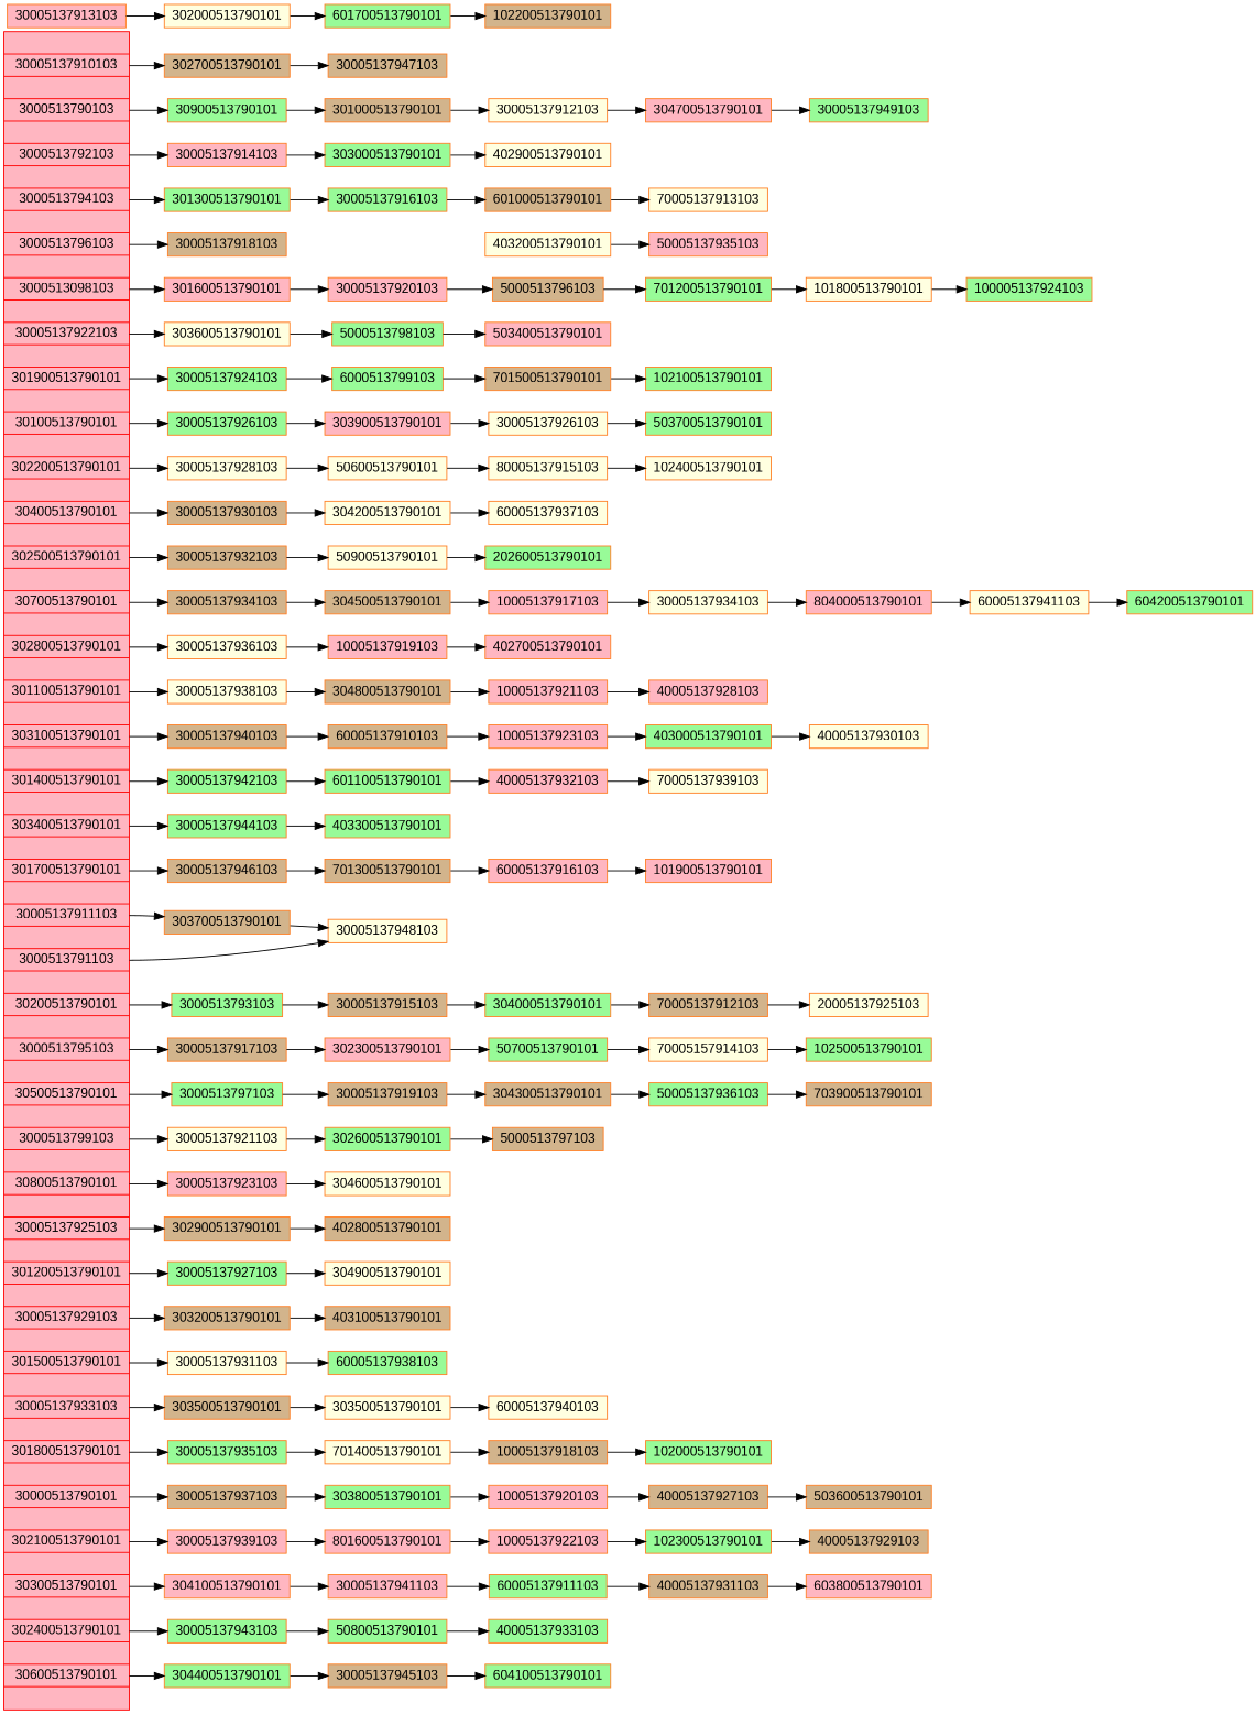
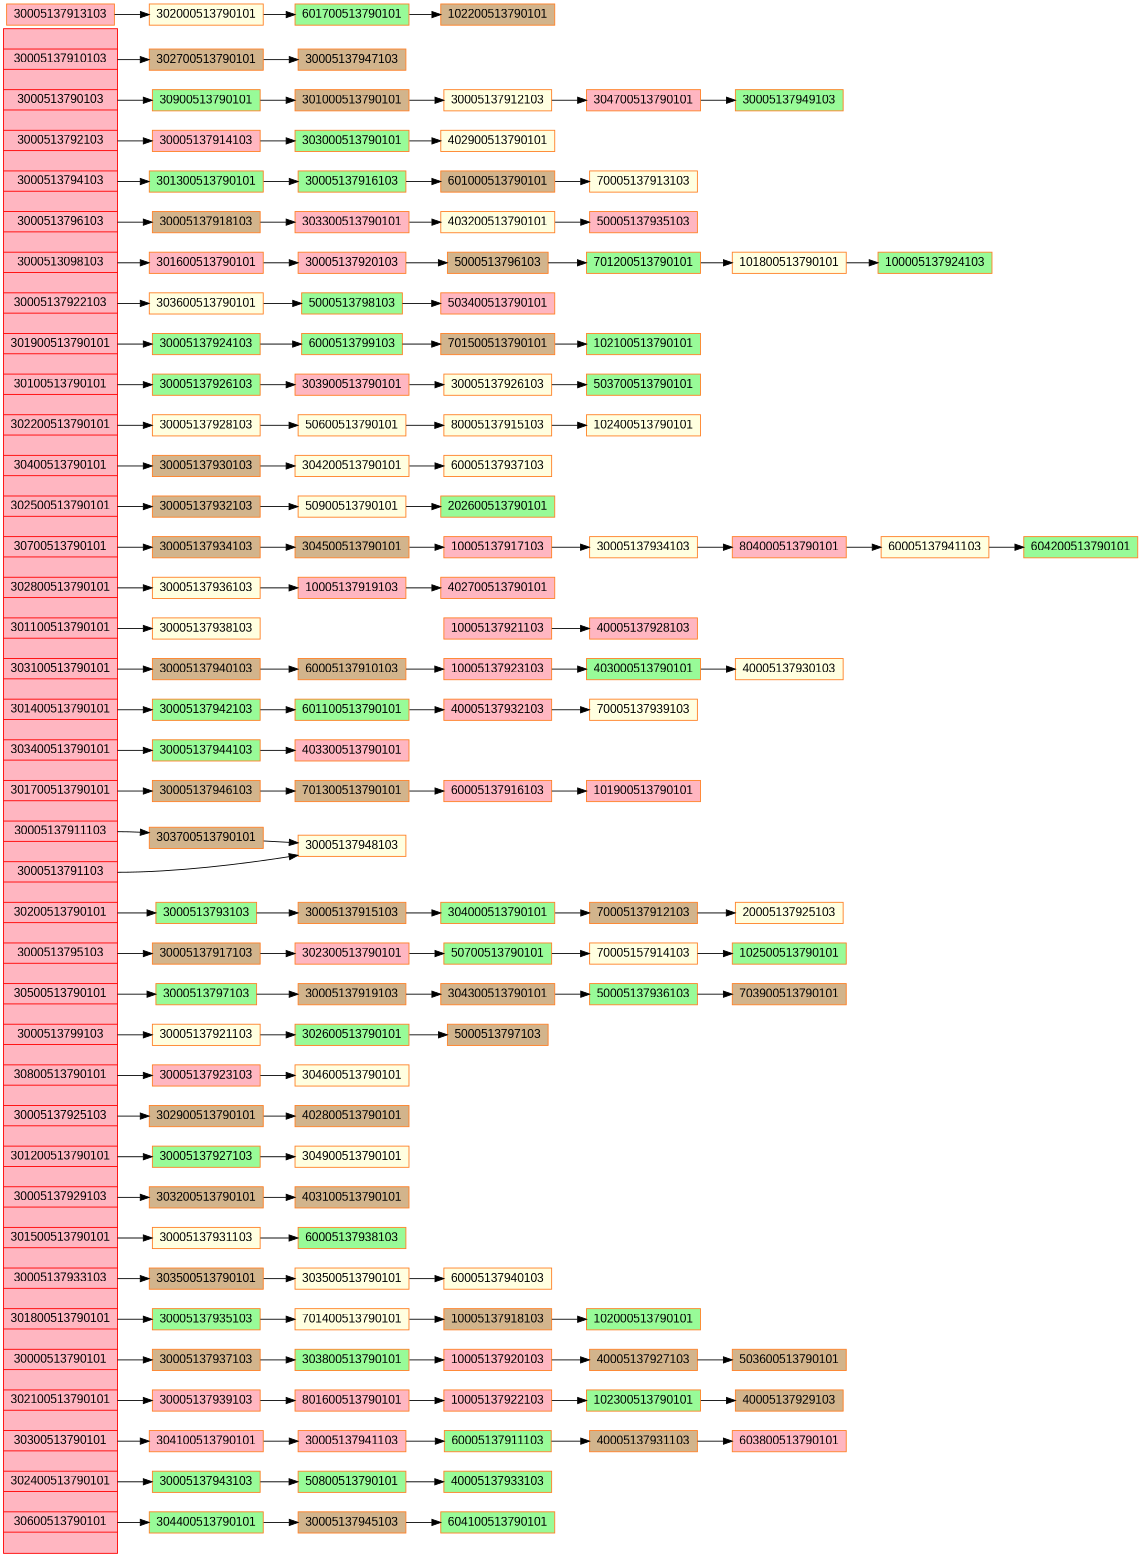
  digraph {
    fontname="Liberation Sans"
    nodesep=.05
    rankdir=LR
    node [color=chocolate1 fillcolor=palegreen fontname="Liberation Sans" shape=record style=filled]
    edge [fontname="Liberation Sans"]
    n1 [color=red fillcolor=lightpink height=1.5 label="<f0> |<f1>30005137910103 |<f2> |<f3>3000513790103 |<f4> |<f5>3000513792103 |<f6> |<f7>3000513794103 |<f8> |<f9>3000513796103 |<f10> |<f11>3000513098103 |<f12> |<f13>30005137922103 |<f14> |<f15>301900513790101 |<f16> |<f17>30100513790101 |<f18> |<f19>302200513790101 |<f20> |<f21>30400513790101 |<f22> |<f23>302500513790101 |<f24> |<f25>30700513790101 |<f26> |<f27>302800513790101 |<f28> |<f29>301100513790101 |<f30> |<f31>303100513790101 |<f32> |<f33>301400513790101 |<f34> |<f35>303400513790101 |<f36> |<f37>301700513790101 |<f38> |<f39>30005137911103 |<f40> |<f41>3000513791103 |<f42> |<f43>30200513790101 |<f44> |<f45>3000513795103 |<f46> |<f47>30500513790101 |<f48> |<f49>3000513799103 |<f50> |<f51>30800513790101 |<f52> |<f53>30005137925103 |<f54> |<f55>301200513790101 |<f56> |<f57>30005137929103 |<f58> |<f59>301500513790101 |<f60> |<f61>30005137933103 |<f62> |<f63>301800513790101 |<f64> |<f65>30000513790101 |<f66> |<f67>302100513790101 |<f68> |<f69>30300513790101 |<f70> |<f71>302400513790101 |<f72> |<f73>30600513790101 | "]
    n2 [fillcolor=tan height=.05 label=302700513790101 width=1.5]
    n3 [height=.05 label=30900513790101 width=1.5]
    n4 [fillcolor=lightpink height=.05 label=30005137914103 width=1.5]
    n5 [height=.05 label=301300513790101 width=1.5]
    n6 [fillcolor=tan height=.05 label=30005137918103 width=1.5]
    n7 [fillcolor=lightpink height=.05 label=301600513790101 width=1.5]
    n8 [fillcolor=lightyellow height=.05 label=303600513790101 width=1.5]
    n9 [height=.05 label=30005137924103 width=1.5]
    n10 [height=.05 label=30005137926103 width=1.5]
    n11 [fillcolor=lightyellow height=.05 label=30005137928103 width=1.5]
    n12 [fillcolor=tan height=.05 label=30005137930103 width=1.5]
    n13 [fillcolor=tan height=.05 label=30005137932103 width=1.5]
    n14 [fillcolor=tan height=.05 label=30005137934103 width=1.5]
    n15 [fillcolor=lightyellow height=.05 label=30005137936103 width=1.5]
    n16 [fillcolor=lightyellow height=.05 label=30005137938103 width=1.5]
    n17 [fillcolor=tan height=.05 label=30005137940103 width=1.5]
    n18 [height=.05 label=30005137942103 width=1.5]
    n19 [height=.05 label=30005137944103 width=1.5]
    n20 [fillcolor=tan height=.05 label=30005137946103 width=1.5]
    n21 [fillcolor=tan height=.05 label=303700513790101 width=1.5]
    n22 [height=.05 label=3000513793103 width=1.5]
    n23 [fillcolor=tan height=.05 label=30005137917103 width=1.5]
    n24 [height=.05 label=3000513797103 width=1.5]
    n25 [fillcolor=lightyellow height=.05 label=30005137921103 width=1.5]
    n26 [fillcolor=lightpink height=.05 label=30005137923103 width=1.5]
    n27 [fillcolor=tan height=.05 label=302900513790101 width=1.5]
    n28 [height=.05 label=30005137927103 width=1.5]
    n29 [fillcolor=tan height=.05 label=303200513790101 width=1.5]
    n30 [fillcolor=lightyellow height=.05 label=30005137931103 width=1.5]
    n31 [fillcolor=tan height=.05 label=303500513790101 width=1.5]
    n32 [height=.05 label=30005137935103 width=1.5]
    n33 [fillcolor=tan height=.05 label=30005137937103 width=1.5]
    n34 [fillcolor=lightpink height=.05 label=30005137939103 width=1.5]
    n35 [fillcolor=lightpink height=.05 label=304100513790101 width=1.5]
    n36 [height=.05 label=30005137943103 width=1.5]
    n37 [height=.05 label=304400513790101 width=1.5]
    n38 [fillcolor=lightyellow height=.05 label=30005137948103 width=1.5]
    n39 [fillcolor=tan height=.05 label=30005137947103 width=1.5]
    n40 [fillcolor=tan height=.05 label=301000513790101 width=1.5]
    n41 [height=.05 label=303000513790101 width=1.5]
    n42 [height=.05 label=30005137916103 width=1.5]
+   n43 [fillcolor=lightpink height=.05 label=303300513790101 width=1.5]
    n44 [fillcolor=lightpink height=.05 label=30005137920103 width=1.5]
    n45 [height=.05 label=5000513798103 width=1.5]
    n46 [height=.05 label=6000513799103 width=1.5]
    n47 [fillcolor=lightpink height=.05 label=303900513790101 width=1.5]
    n48 [fillcolor=lightyellow height=.05 label=50600513790101 width=1.5]
    n49 [fillcolor=lightyellow height=.05 label=304200513790101 width=1.5]
    n50 [fillcolor=lightyellow height=.05 label=50900513790101 width=1.5]
    n51 [fillcolor=tan height=.05 label=304500513790101 width=1.5]
    n52 [fillcolor=lightpink height=.05 label=10005137919103 width=1.5]
-   n53 [fillcolor=tan height=.05 label=304800513790101 width=1.5]
    n54 [fillcolor=tan height=.05 label=60005137910103 width=1.5]
    n55 [height=.05 label=601100513790101 width=1.5]
-   n56 [height=.05 label=403300513790101 width=1.5]
+   n56 [fillcolor=lightpink height=.05 label=403300513790101 width=1.5]
    n57 [fillcolor=tan height=.05 label=701300513790101 width=1.5]
    n58 [fillcolor=lightpink height=.05 label=30005137913103 width=1.5]
    n59 [fillcolor=lightyellow height=.05 label=302000513790101 width=1.5]
    n60 [fillcolor=tan height=.05 label=30005137915103 width=1.5]
    n61 [fillcolor=lightpink height=.05 label=302300513790101 width=1.5]
    n62 [fillcolor=tan height=.05 label=30005137919103 width=1.5]
    n63 [height=.05 label=302600513790101 width=1.5]
    n64 [fillcolor=lightyellow height=.05 label=304600513790101 width=1.5]
    n65 [fillcolor=tan height=.05 label=402800513790101 width=1.5]
    n66 [fillcolor=lightyellow height=.05 label=304900513790101 width=1.5]
    n67 [fillcolor=tan height=.05 label=403100513790101 width=1.5]
    n68 [height=.05 label=60005137938103 width=1.5]
    n69 [fillcolor=lightyellow height=.05 label=303500513790101 width=1.5]
    n70 [fillcolor=lightyellow height=.05 label=701400513790101 width=1.5]
    n71 [height=.05 label=303800513790101 width=1.5]
    n72 [fillcolor=lightpink height=.05 label=801600513790101 width=1.5]
    n73 [fillcolor=lightpink height=.05 label=30005137941103 width=1.5]
    n74 [height=.05 label=50800513790101 width=1.5]
    n75 [fillcolor=tan height=.05 label=30005137945103 width=1.5]
    n76 [fillcolor=lightyellow height=.05 label=30005137912103 width=1.5]
    n77 [fillcolor=lightpink height=.05 label=304700513790101 width=1.5]
    n78 [height=.05 label=30005137949103 width=1.5]
    n79 [fillcolor=lightyellow height=.05 label=402900513790101 width=1.5]
    n80 [fillcolor=tan height=.05 label=601000513790101 width=1.5]
    n81 [fillcolor=lightyellow height=.05 label=70005137913103 width=1.5]
    n82 [fillcolor=lightyellow height=.05 label=403200513790101 width=1.5]
    n83 [fillcolor=lightpink height=.05 label=50005137935103 width=1.5]
    n84 [fillcolor=tan height=.05 label=5000513796103 width=1.5]
    n85 [height=.05 label=701200513790101 width=1.5]
    n86 [fillcolor=lightyellow height=.05 label=101800513790101 width=1.5]
    n87 [height=.05 label=100005137924103 width=1.5]
    n88 [fillcolor=lightpink height=.05 label=503400513790101 width=1.5]
    n89 [fillcolor=tan height=.05 label=701500513790101 width=1.5]
    n90 [height=.05 label=102100513790101 width=1.5]
    n91 [fillcolor=lightyellow height=.05 label=30005137926103 width=1.5]
    n92 [height=.05 label=503700513790101 width=1.5]
    n93 [fillcolor=lightyellow height=.05 label=80005137915103 width=1.5]
    n94 [fillcolor=lightyellow height=.05 label=102400513790101 width=1.5]
    n95 [fillcolor=lightyellow height=.05 label=60005137937103 width=1.5]
    n96 [height=.05 label=202600513790101 width=1.5]
    n97 [fillcolor=lightpink height=.05 label=10005137917103 width=1.5]
    n98 [fillcolor=lightyellow height=.05 label=30005137934103 width=1.5]
    n99 [fillcolor=lightpink height=.05 label=804000513790101 width=1.5]
    n100 [fillcolor=lightyellow height=.05 label=60005137941103 width=1.5]
    n101 [height=.05 label=604200513790101 width=1.5]
    n102 [fillcolor=lightpink height=.05 label=402700513790101 width=1.5]
    n103 [fillcolor=lightpink height=.05 label=10005137921103 width=1.5]
    n104 [fillcolor=lightpink height=.05 label=40005137928103 width=1.5]
    n105 [fillcolor=lightpink height=.05 label=10005137923103 width=1.5]
    n106 [height=.05 label=403000513790101 width=1.5]
    n107 [fillcolor=lightyellow height=.05 label=40005137930103 width=1.5]
    n108 [fillcolor=lightpink height=.05 label=40005137932103 width=1.5]
    n109 [fillcolor=lightyellow height=.05 label=70005137939103 width=1.5]
    n110 [fillcolor=lightpink height=.05 label=60005137916103 width=1.5]
    n111 [fillcolor=lightpink height=.05 label=101900513790101 width=1.5]
    n112 [height=.05 label=601700513790101 width=1.5]
    n113 [fillcolor=tan height=.05 label=102200513790101 width=1.5]
    n114 [height=.05 label=304000513790101 width=1.5]
    n115 [fillcolor=tan height=.05 label=70005137912103 width=1.5]
    n116 [fillcolor=lightyellow height=.05 label=20005137925103 width=1.5]
    n117 [height=.05 label=50700513790101 width=1.5]
    n118 [fillcolor=lightyellow height=.05 label=70005157914103 width=1.5]
    n119 [height=.05 label=102500513790101 width=1.5]
    n120 [fillcolor=tan height=.05 label=304300513790101 width=1.5]
    n121 [height=.05 label=50005137936103 width=1.5]
    n122 [fillcolor=tan height=.05 label=703900513790101 width=1.5]
    n123 [fillcolor=tan height=.05 label=5000513797103 width=1.5]
    n124 [fillcolor=lightyellow height=.05 label=60005137940103 width=1.5]
    n125 [fillcolor=tan height=.05 label=10005137918103 width=1.5]
    n126 [height=.05 label=102000513790101 width=1.5]
    n127 [fillcolor=lightpink height=.05 label=10005137920103 width=1.5]
    n128 [fillcolor=tan height=.05 label=40005137927103 width=1.5]
    n129 [fillcolor=tan height=.05 label=503600513790101 width=1.5]
    n130 [fillcolor=lightpink height=.05 label=10005137922103 width=1.5]
    n131 [height=.05 label=102300513790101 width=1.5]
    n132 [fillcolor=tan height=.05 label=40005137929103 width=1.5]
    n133 [height=.05 label=60005137911103 width=1.5]
    n134 [fillcolor=tan height=.05 label=40005137931103 width=1.5]
    n135 [fillcolor=lightpink height=.05 label=603800513790101 width=1.5]
    n136 [height=.05 label=40005137933103 width=1.5]
    n137 [height=.05 label=604100513790101 width=1.5]
    n1 -> n2 [tailport=f1]
    n1 -> n3 [tailport=f3]
    n1 -> n4 [tailport=f5]
    n1 -> n5 [tailport=f7]
    n1 -> n6 [tailport=f9]
    n1 -> n7 [tailport=f11]
    n1 -> n8 [tailport=f13]
    n1 -> n9 [tailport=f15]
    n1 -> n10 [tailport=f17]
    n1 -> n11 [tailport=f19]
    n1 -> n12 [tailport=f21]
    n1 -> n13 [tailport=f23]
    n1 -> n14 [tailport=f25]
    n1 -> n15 [tailport=f27]
    n1 -> n16 [tailport=f29]
    n1 -> n17 [tailport=f31]
    n1 -> n18 [tailport=f33]
    n1 -> n19 [tailport=f35]
    n1 -> n20 [tailport=f37]
    n1 -> n21 [tailport=f39]
    n1 -> n22 [tailport=f43]
    n1 -> n23 [tailport=f45]
    n1 -> n24 [tailport=f47]
    n1 -> n25 [tailport=f49]
    n1 -> n26 [tailport=f51]
    n1 -> n27 [tailport=f53]
    n1 -> n28 [tailport=f55]
    n1 -> n29 [tailport=f57]
    n1 -> n30 [tailport=f59]
    n1 -> n31 [tailport=f61]
    n1 -> n32 [tailport=f63]
    n1 -> n33 [tailport=f65]
    n1 -> n34 [tailport=f67]
    n1 -> n35 [tailport=f69]
    n1 -> n36 [tailport=f71]
    n1 -> n37 [tailport=f73]
    n1 -> n38 [tailport=f41]
    n2 -> n39
    n3 -> n40
    n4 -> n41
    n5 -> n42
+   n6 -> n43
    n7 -> n44
    n8 -> n45
    n9 -> n46
    n10 -> n47
    n11 -> n48
    n12 -> n49
    n13 -> n50
    n14 -> n51
    n15 -> n52
-   n16 -> n53
    n17 -> n54
    n18 -> n55
    n19 -> n56
    n20 -> n57
    n21 -> n38
    n22 -> n60
    n23 -> n61
    n24 -> n62
    n25 -> n63
    n26 -> n64
    n27 -> n65
    n28 -> n66
    n29 -> n67
    n30 -> n68
    n31 -> n69
    n32 -> n70
    n33 -> n71
    n34 -> n72
    n35 -> n73
    n36 -> n74
    n37 -> n75
    n40 -> n76
    n41 -> n79
    n42 -> n80
+   n43 -> n82
    n44 -> n84
    n45 -> n88
    n46 -> n89
    n47 -> n91
    n48 -> n93
    n49 -> n95
    n50 -> n96
    n51 -> n97
    n52 -> n102
-   n53 -> n103
    n54 -> n105
    n55 -> n108
    n57 -> n110
    n58 -> n59
    n59 -> n112
    n60 -> n114
    n61 -> n117
    n62 -> n120
    n63 -> n123
    n69 -> n124
    n70 -> n125
    n71 -> n127
    n72 -> n130
    n73 -> n133
    n74 -> n136
    n75 -> n137
    n76 -> n77
    n77 -> n78
    n80 -> n81
    n82 -> n83
    n84 -> n85
    n85 -> n86
    n86 -> n87
    n89 -> n90
    n91 -> n92
    n93 -> n94
    n97 -> n98
    n98 -> n99
    n99 -> n100
    n100 -> n101
    n103 -> n104
    n105 -> n106
    n106 -> n107
    n108 -> n109
    n110 -> n111
    n112 -> n113
    n114 -> n115
    n115 -> n116
    n117 -> n118
    n118 -> n119
    n120 -> n121
    n121 -> n122
    n125 -> n126
    n127 -> n128
    n128 -> n129
    n130 -> n131
    n131 -> n132
    n133 -> n134
    n134 -> n135
  }
